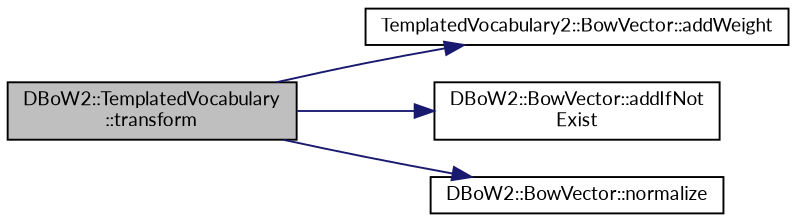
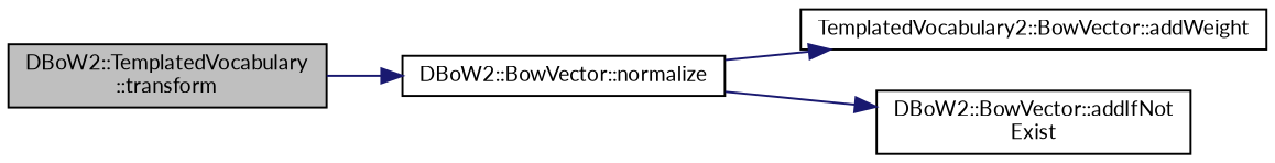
  digraph {
    fontname=Lato
    rankdir=LR
    node [color=black fillcolor=white fontname=Lato fontsize=10 shape=record style=filled]
    edge [color=midnightblue fontname=Lato fontsize=10 labelfontname=Helvetica labelfontsize=10 style=solid]
    n1 [fillcolor=grey75 fontcolor=black height=0.2 label="DBoW2::TemplatedVocabulary\l::transform" width=0.4]
    n2 [height=0.2 label="TemplatedVocabulary2::BowVector::addWeight" width=0.4]
    n3 [height=0.2 label="DBoW2::BowVector::addIfNot\lExist" width=0.4]
    n4 [height=0.2 label="DBoW2::BowVector::normalize" width=0.4]
-   n1 -> n2
-   n1 -> n3
+   n4 -> n2
+   n4 -> n3
    n1 -> n4
  }
